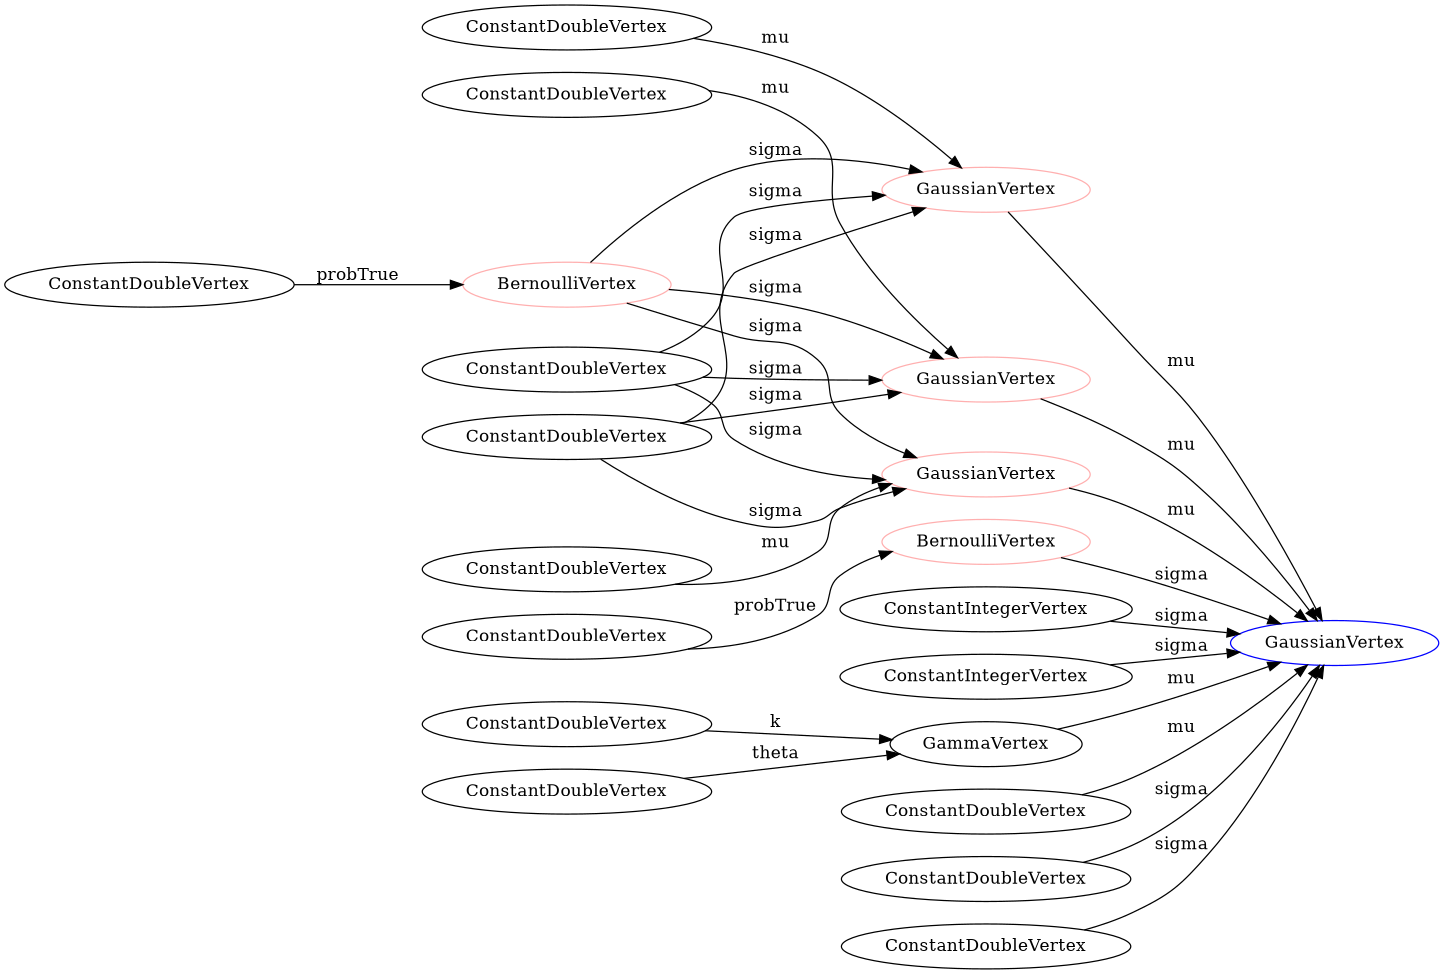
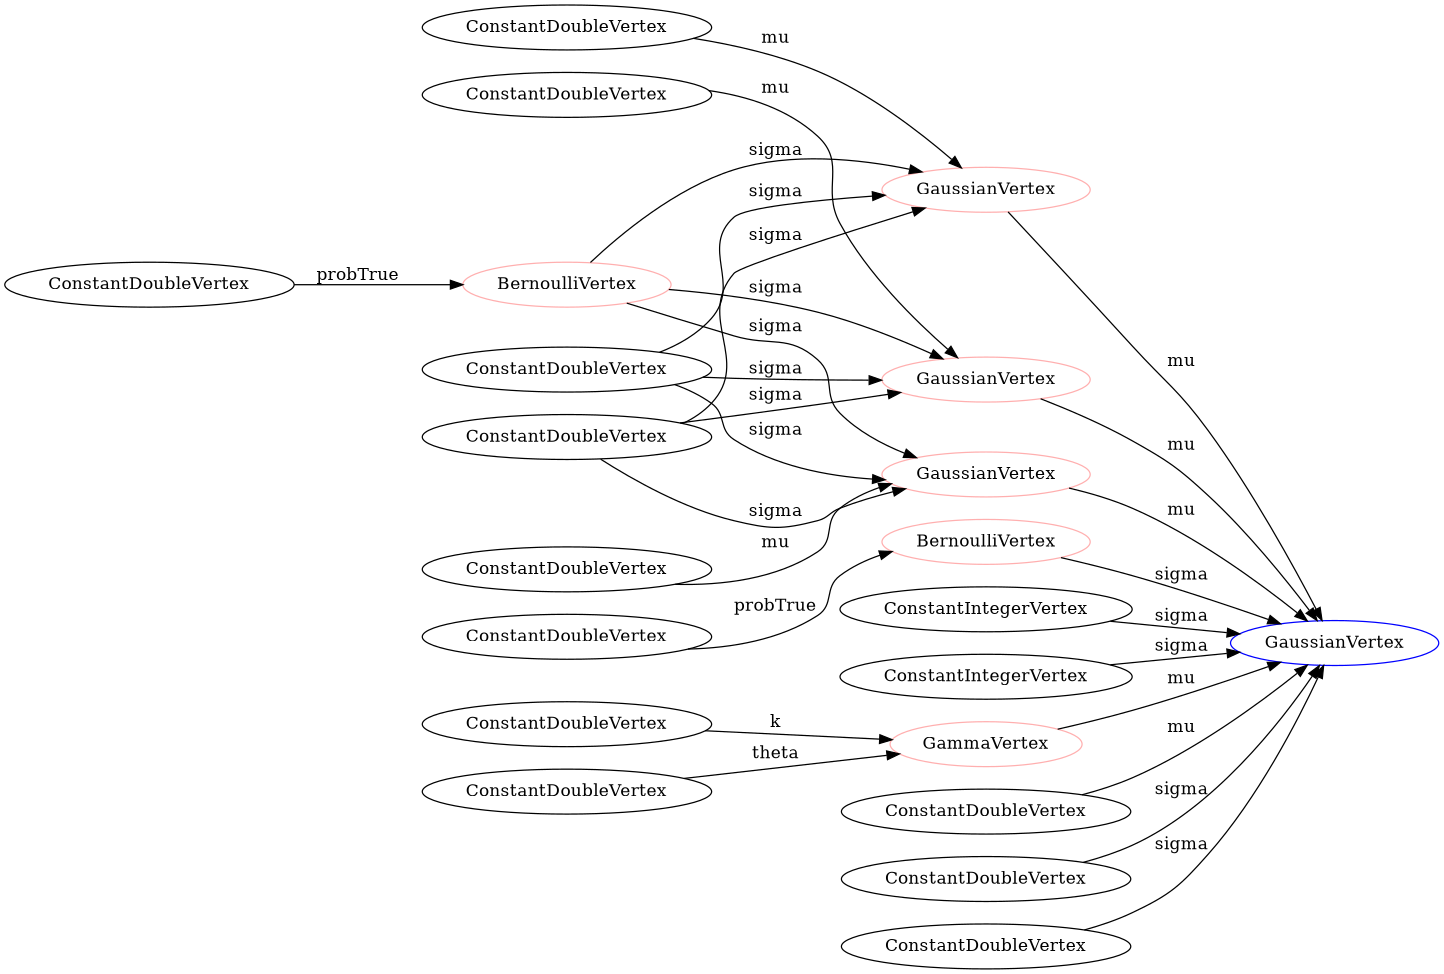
  digraph {
    rankdir=LR
    node [color="#000000"]
    n1 [label=ConstantDoubleVertex]
    n2 [color="#FFAFAF" label=BernoulliVertex]
    n3 [color="#FFAFAF" label=GaussianVertex]
    n4 [color="#FFAFAF" label=GaussianVertex]
    n5 [color="#FFAFAF" label=GaussianVertex]
    n6 [label=ConstantDoubleVertex]
    n7 [label=ConstantDoubleVertex]
    n8 [label=ConstantDoubleVertex]
    n9 [color="#FFAFAF" label=BernoulliVertex]
    n10 [color="#0000FF" label=GaussianVertex]
    n11 [label=ConstantIntegerVertex]
    n12 [label=ConstantIntegerVertex]
    n13 [label=ConstantDoubleVertex]
-   n14 [label=GammaVertex]
+   n14 [color="#FFAFAF" label=GammaVertex]
    n15 [label=ConstantDoubleVertex]
    n16 [label=ConstantDoubleVertex]
    n17 [label=ConstantDoubleVertex]
    n18 [label=ConstantDoubleVertex]
    n19 [label=ConstantDoubleVertex]
    n20 [label=ConstantDoubleVertex]
    n21 [label=ConstantDoubleVertex]
    n1 -> n2 [label=probTrue]
    n2 -> n3 [label=sigma]
    n2 -> n4 [label=sigma]
    n2 -> n5 [label=sigma]
    n3 -> n10 [label=mu]
    n4 -> n10 [label=mu]
    n5 -> n10 [label=mu]
    n6 -> n3 [label=sigma]
    n6 -> n4 [label=sigma]
    n6 -> n5 [label=sigma]
    n7 -> n3 [label=sigma]
    n7 -> n4 [label=sigma]
    n7 -> n5 [label=sigma]
    n8 -> n9 [label=probTrue]
    n9 -> n10 [label=sigma]
    n11 -> n10 [label=sigma]
    n12 -> n10 [label=sigma]
    n13 -> n14 [label=theta]
    n14 -> n10 [label=mu]
    n15 -> n14 [label=k]
    n16 -> n3 [label=mu]
    n17 -> n4 [label=mu]
    n18 -> n5 [label=mu]
    n19 -> n10 [label=mu]
    n20 -> n10 [label=sigma]
    n21 -> n10 [label=sigma]
  }
